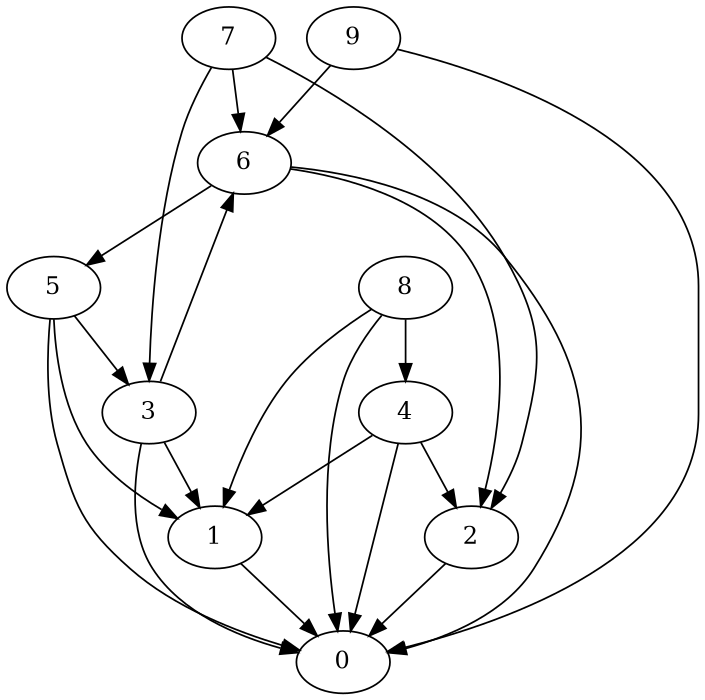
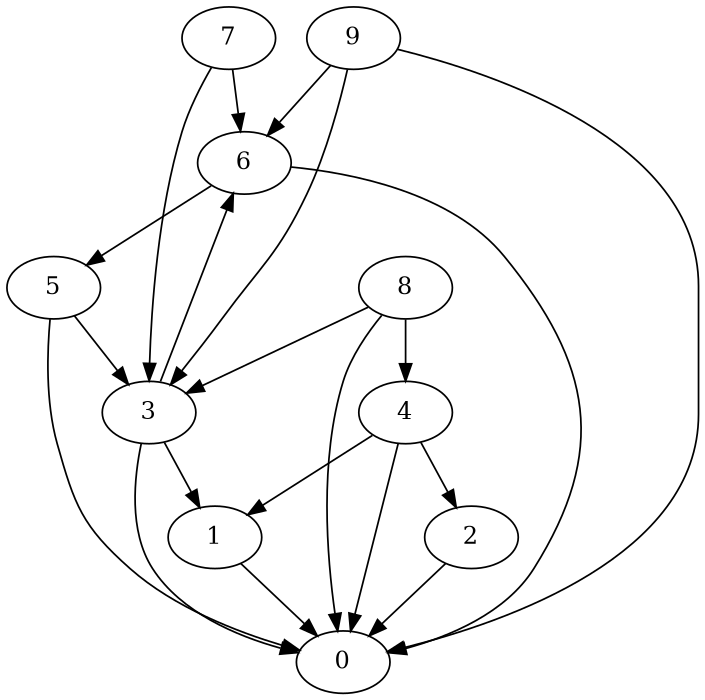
  digraph {
    1
    0
    2
    3
    6
    4
    5
    7
    8
    9
    1 -> 0
    2 -> 0
    3 -> 1
    3 -> 0
    3 -> 6
    6 -> 0
-   6 -> 2
    6 -> 5
    4 -> 1
    4 -> 0
    4 -> 2
-   5 -> 1
    5 -> 0
    5 -> 3
-   7 -> 2
    7 -> 3
    7 -> 6
-   8 -> 1
+   8 -> 3
    8 -> 0
    8 -> 4
    9 -> 0
+   9 -> 3
    9 -> 6
  }
